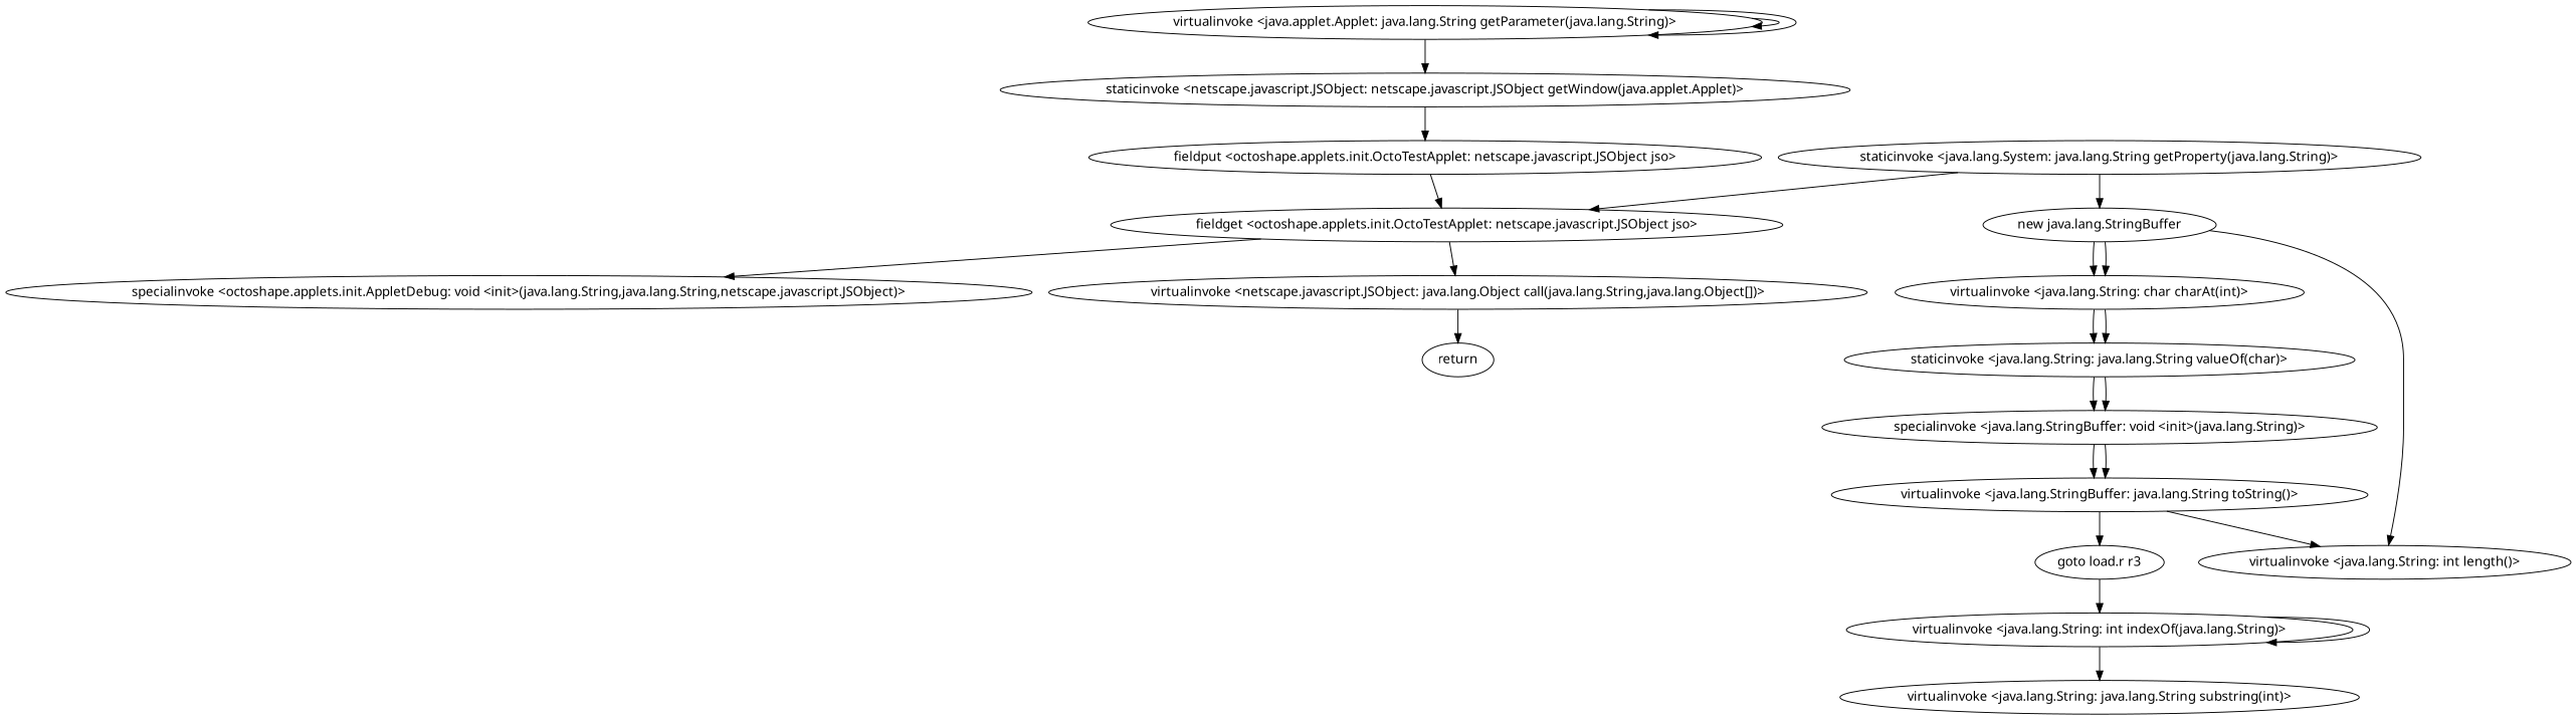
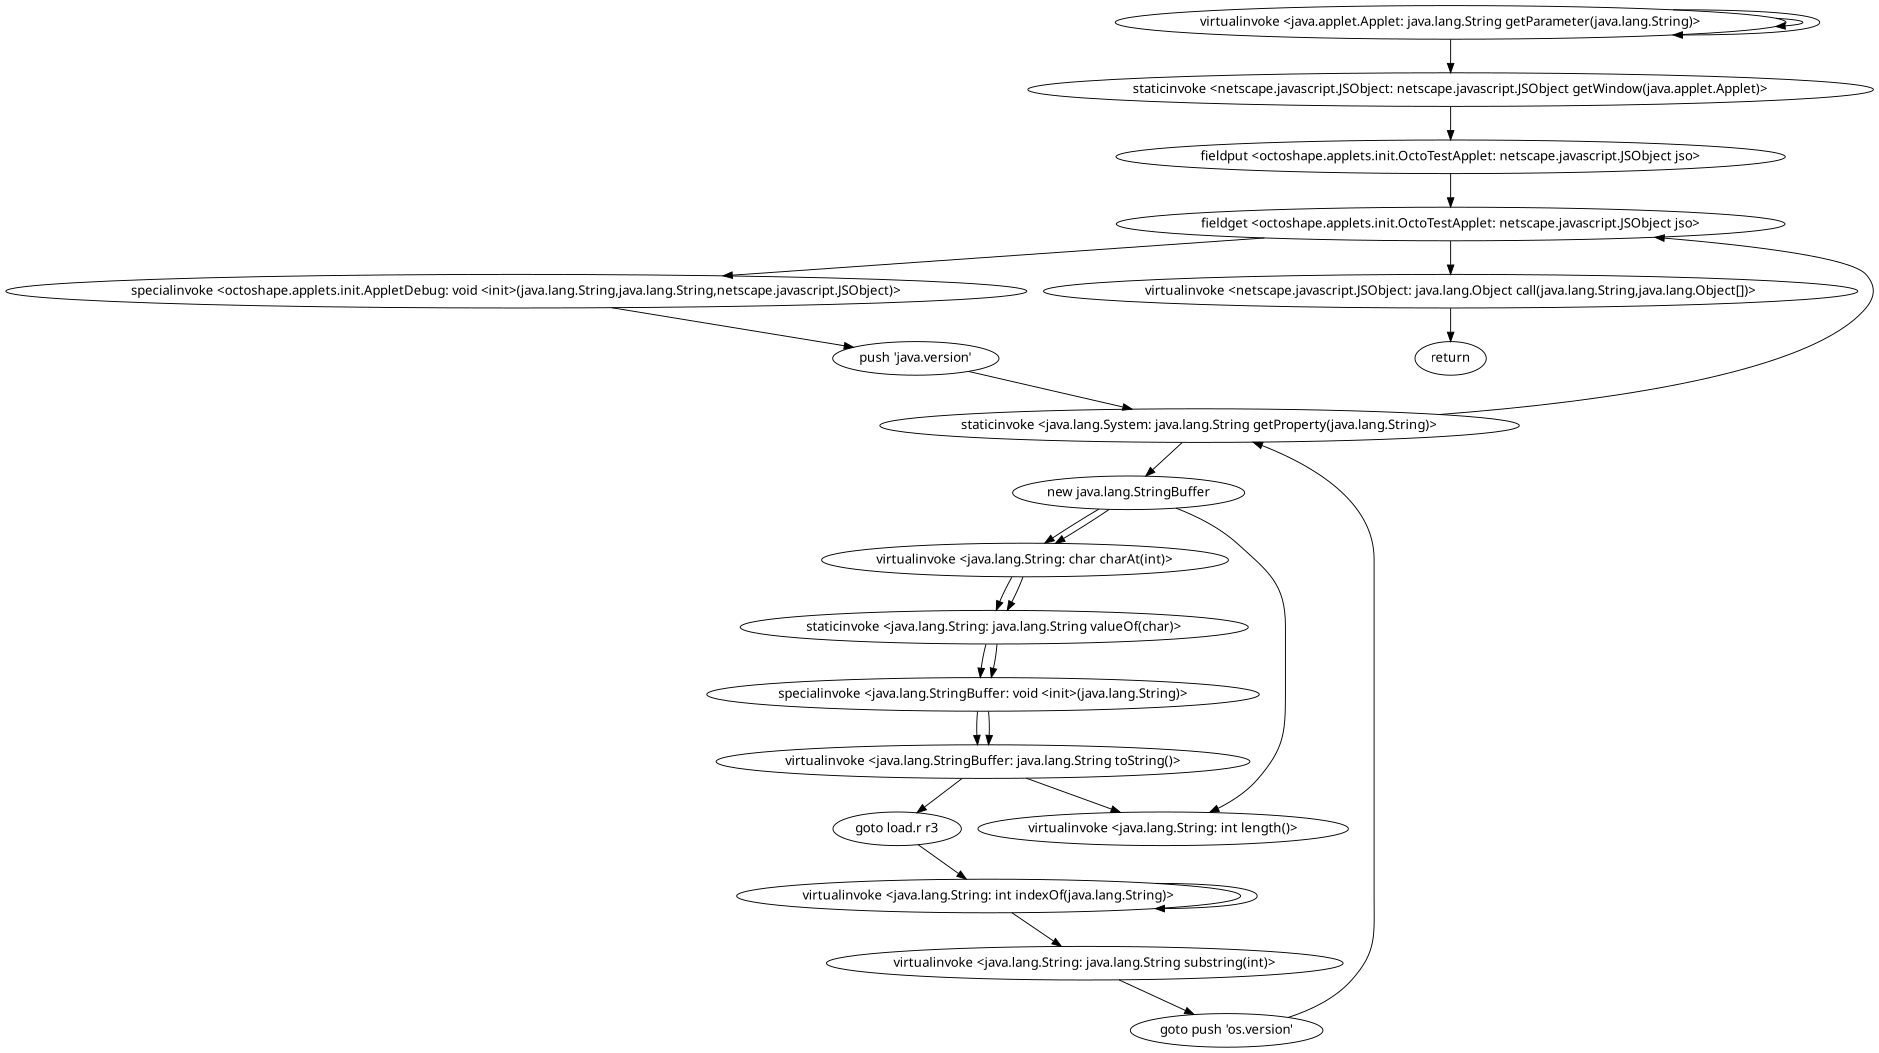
  digraph {
    fontname="Noto Sans"
    node [fontname="Noto Sans"]
    edge [fontname="Noto Sans"]
    "virtualinvoke <java.applet.Applet: java.lang.String getParameter(java.lang.String)>"
    "staticinvoke <netscape.javascript.JSObject: netscape.javascript.JSObject getWindow(java.applet.Applet)>"
    "fieldput <octoshape.applets.init.OctoTestApplet: netscape.javascript.JSObject jso>"
    "fieldget <octoshape.applets.init.OctoTestApplet: netscape.javascript.JSObject jso>"
    "specialinvoke <octoshape.applets.init.AppletDebug: void <init>(java.lang.String,java.lang.String,netscape.javascript.JSObject)>"
    "virtualinvoke <netscape.javascript.JSObject: java.lang.Object call(java.lang.String,java.lang.Object[])>"
+   "push 'java.version'"
    return
    "staticinvoke <java.lang.System: java.lang.String getProperty(java.lang.String)>"
    "new java.lang.StringBuffer"
    "virtualinvoke <java.lang.String: char charAt(int)>"
    "virtualinvoke <java.lang.String: int length()>"
    "staticinvoke <java.lang.String: java.lang.String valueOf(char)>"
    "specialinvoke <java.lang.StringBuffer: void <init>(java.lang.String)>"
    "virtualinvoke <java.lang.StringBuffer: java.lang.String toString()>"
    n16 [label="goto load.r r3"]
    "virtualinvoke <java.lang.String: int indexOf(java.lang.String)>"
    "virtualinvoke <java.lang.String: java.lang.String substring(int)>"
+   "goto push 'os.version'"
    "virtualinvoke <java.applet.Applet: java.lang.String getParameter(java.lang.String)>" -> "virtualinvoke <java.applet.Applet: java.lang.String getParameter(java.lang.String)>"
    "virtualinvoke <java.applet.Applet: java.lang.String getParameter(java.lang.String)>" -> "virtualinvoke <java.applet.Applet: java.lang.String getParameter(java.lang.String)>"
    "virtualinvoke <java.applet.Applet: java.lang.String getParameter(java.lang.String)>" -> "staticinvoke <netscape.javascript.JSObject: netscape.javascript.JSObject getWindow(java.applet.Applet)>"
    "staticinvoke <netscape.javascript.JSObject: netscape.javascript.JSObject getWindow(java.applet.Applet)>" -> "fieldput <octoshape.applets.init.OctoTestApplet: netscape.javascript.JSObject jso>"
    "fieldput <octoshape.applets.init.OctoTestApplet: netscape.javascript.JSObject jso>" -> "fieldget <octoshape.applets.init.OctoTestApplet: netscape.javascript.JSObject jso>"
    "fieldget <octoshape.applets.init.OctoTestApplet: netscape.javascript.JSObject jso>" -> "specialinvoke <octoshape.applets.init.AppletDebug: void <init>(java.lang.String,java.lang.String,netscape.javascript.JSObject)>"
    "fieldget <octoshape.applets.init.OctoTestApplet: netscape.javascript.JSObject jso>" -> "virtualinvoke <netscape.javascript.JSObject: java.lang.Object call(java.lang.String,java.lang.Object[])>"
+   "specialinvoke <octoshape.applets.init.AppletDebug: void <init>(java.lang.String,java.lang.String,netscape.javascript.JSObject)>" -> "push 'java.version'"
    "virtualinvoke <netscape.javascript.JSObject: java.lang.Object call(java.lang.String,java.lang.Object[])>" -> return
+   "push 'java.version'" -> "staticinvoke <java.lang.System: java.lang.String getProperty(java.lang.String)>"
    "staticinvoke <java.lang.System: java.lang.String getProperty(java.lang.String)>" -> "fieldget <octoshape.applets.init.OctoTestApplet: netscape.javascript.JSObject jso>"
    "staticinvoke <java.lang.System: java.lang.String getProperty(java.lang.String)>" -> "new java.lang.StringBuffer"
    "new java.lang.StringBuffer" -> "virtualinvoke <java.lang.String: char charAt(int)>"
    "new java.lang.StringBuffer" -> "virtualinvoke <java.lang.String: char charAt(int)>"
    "new java.lang.StringBuffer" -> "virtualinvoke <java.lang.String: int length()>"
    "virtualinvoke <java.lang.String: char charAt(int)>" -> "staticinvoke <java.lang.String: java.lang.String valueOf(char)>"
    "virtualinvoke <java.lang.String: char charAt(int)>" -> "staticinvoke <java.lang.String: java.lang.String valueOf(char)>"
    "staticinvoke <java.lang.String: java.lang.String valueOf(char)>" -> "specialinvoke <java.lang.StringBuffer: void <init>(java.lang.String)>"
    "staticinvoke <java.lang.String: java.lang.String valueOf(char)>" -> "specialinvoke <java.lang.StringBuffer: void <init>(java.lang.String)>"
    "specialinvoke <java.lang.StringBuffer: void <init>(java.lang.String)>" -> "virtualinvoke <java.lang.StringBuffer: java.lang.String toString()>"
    "specialinvoke <java.lang.StringBuffer: void <init>(java.lang.String)>" -> "virtualinvoke <java.lang.StringBuffer: java.lang.String toString()>"
    "virtualinvoke <java.lang.StringBuffer: java.lang.String toString()>" -> "virtualinvoke <java.lang.String: int length()>"
    "virtualinvoke <java.lang.StringBuffer: java.lang.String toString()>" -> n16
    n16 -> "virtualinvoke <java.lang.String: int indexOf(java.lang.String)>"
    "virtualinvoke <java.lang.String: int indexOf(java.lang.String)>" -> "virtualinvoke <java.lang.String: int indexOf(java.lang.String)>"
    "virtualinvoke <java.lang.String: int indexOf(java.lang.String)>" -> "virtualinvoke <java.lang.String: java.lang.String substring(int)>"
+   "virtualinvoke <java.lang.String: java.lang.String substring(int)>" -> "goto push 'os.version'"
+   "goto push 'os.version'" -> "staticinvoke <java.lang.System: java.lang.String getProperty(java.lang.String)>"
  }
